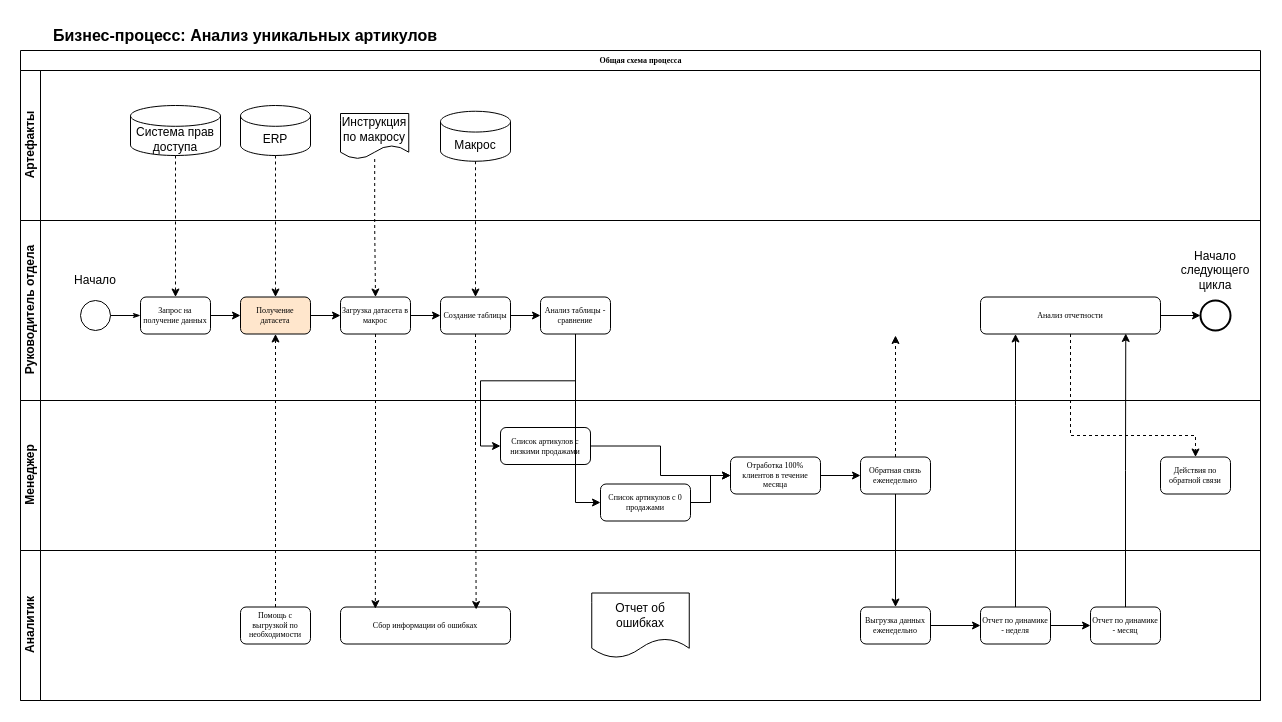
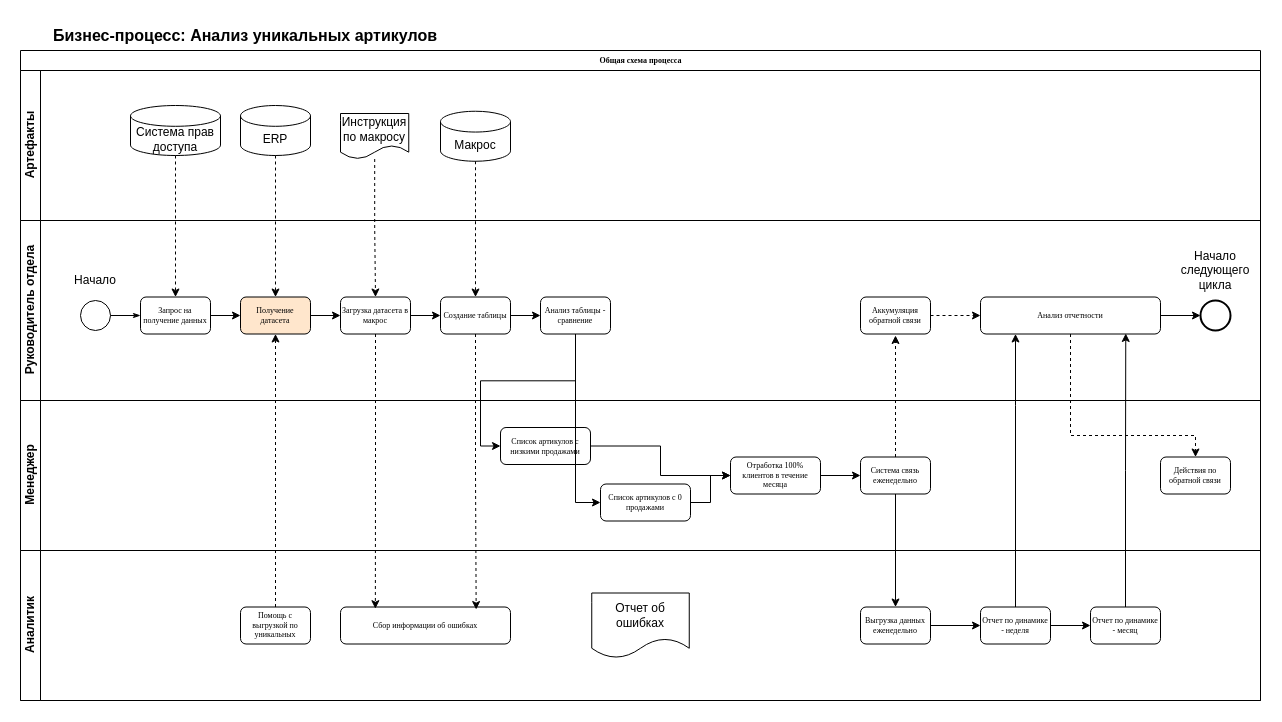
  <mxCell id="0" />
  <mxCell id="1" parent="0" />
  <mxCell id="2" value="Общая схема процесса" style="swimlane;html=1;childLayout=stackLayout;horizontal=1;startSize=20;horizontalStack=0;rounded=0;shadow=0;labelBackgroundColor=none;strokeWidth=1;fontFamily=Verdana;fontSize=8;align=center;" parent="1" vertex="1"><mxGeometry x="20" y="50" width="1240" height="650" as="geometry"><mxRectangle x="180" y="70" width="60" height="20" as="alternateBounds" /></mxGeometry></mxCell>
  <mxCell id="3" value="Артефакты" style="swimlane;html=1;startSize=20;horizontal=0;" parent="2" vertex="1"><mxGeometry y="20" width="1240" height="150" as="geometry"><mxRectangle y="20" width="680" height="30" as="alternateBounds" /></mxGeometry></mxCell>
  <mxCell id="4" value="Система прав доступа" style="shape=cylinder3;whiteSpace=wrap;html=1;boundedLbl=1;backgroundOutline=1;size=10.4;" parent="3" vertex="1"><mxGeometry x="110" y="35" width="90" height="50" as="geometry" /></mxCell>
  <mxCell id="5" value="ERP" style="shape=cylinder3;whiteSpace=wrap;html=1;boundedLbl=1;backgroundOutline=1;size=10.4;" parent="3" vertex="1"><mxGeometry x="220" y="35" width="70" height="50" as="geometry" /></mxCell>
  <mxCell id="6" value="Инструкция по макросу" style="shape=document;whiteSpace=wrap;html=1;boundedLbl=1;" parent="3" vertex="1"><mxGeometry x="320" y="43" width="68.25" height="45.5" as="geometry" /></mxCell>
  <mxCell id="7" value="Макрос" style="shape=cylinder3;whiteSpace=wrap;html=1;boundedLbl=1;backgroundOutline=1;size=10.4;" parent="3" vertex="1"><mxGeometry x="420" y="40.75" width="70" height="50" as="geometry" /></mxCell>
  <mxCell id="8" value="Руководитель отдела" style="swimlane;html=1;startSize=20;horizontal=0;" parent="2" vertex="1"><mxGeometry y="170" width="1240" height="180" as="geometry" /></mxCell>
  <mxCell id="9" value="Создание таблицы" style="rounded=1;whiteSpace=wrap;html=1;shadow=0;labelBackgroundColor=none;strokeWidth=1;fontFamily=Verdana;fontSize=8;align=center;" parent="8" vertex="1"><mxGeometry x="420" y="76.5" width="70" height="37" as="geometry" /></mxCell>
  <mxCell id="10" value="Загрузка датасета в макрос" style="rounded=1;whiteSpace=wrap;html=1;shadow=0;labelBackgroundColor=none;strokeWidth=1;fontFamily=Verdana;fontSize=8;align=center;" parent="8" vertex="1"><mxGeometry x="320" y="76.5" width="70" height="37" as="geometry" /></mxCell>
  <mxCell id="11" value="Получение датасета" style="rounded=1;whiteSpace=wrap;html=1;shadow=0;labelBackgroundColor=none;strokeWidth=1;fontFamily=Verdana;fontSize=8;align=center;fillColor=#ffe6cc;" parent="8" vertex="1"><mxGeometry x="220" y="76.5" width="70" height="37" as="geometry" /></mxCell>
  <mxCell id="12" value="Запрос на получение данных" style="rounded=1;whiteSpace=wrap;html=1;shadow=0;labelBackgroundColor=none;strokeWidth=1;fontFamily=Verdana;fontSize=8;align=center;" parent="8" vertex="1"><mxGeometry x="120" y="76.5" width="70" height="37" as="geometry" /></mxCell>
  <mxCell id="13" value="" style="ellipse;whiteSpace=wrap;html=1;rounded=0;shadow=0;labelBackgroundColor=none;strokeWidth=1;fontFamily=Verdana;fontSize=8;align=center;" parent="8" vertex="1"><mxGeometry x="60" y="80" width="30" height="30" as="geometry" /></mxCell>
  <mxCell id="14" style="edgeStyle=orthogonalEdgeStyle;rounded=0;orthogonalLoop=1;jettySize=auto;html=1;" edge="1" parent="8" source="10" target="9"><mxGeometry relative="1" as="geometry" /></mxCell>
  <mxCell id="15" style="edgeStyle=orthogonalEdgeStyle;rounded=0;orthogonalLoop=1;jettySize=auto;html=1;entryX=0;entryY=0.5;entryDx=0;entryDy=0;" parent="8" source="11" target="10" edge="1"><mxGeometry relative="1" as="geometry" /></mxCell>
  <mxCell id="16" style="edgeStyle=orthogonalEdgeStyle;rounded=0;orthogonalLoop=1;jettySize=auto;html=1;" parent="8" source="12" target="11" edge="1"><mxGeometry relative="1" as="geometry" /></mxCell>
  <mxCell id="17" style="edgeStyle=orthogonalEdgeStyle;rounded=0;html=1;labelBackgroundColor=none;startArrow=none;startFill=0;startSize=5;endArrow=classicThin;endFill=1;endSize=5;jettySize=auto;orthogonalLoop=1;strokeWidth=1;fontFamily=Verdana;fontSize=8" parent="8" source="13" target="12" edge="1"><mxGeometry relative="1" as="geometry" /></mxCell>
  <mxCell id="18" value="Начало" style="text;html=1;align=center;verticalAlign=middle;whiteSpace=wrap;rounded=0;" parent="8" vertex="1"><mxGeometry x="45" y="45" width="60" height="30" as="geometry" /></mxCell>
  <mxCell id="19" value="Анализ таблицы - сравнение" style="rounded=1;whiteSpace=wrap;html=1;shadow=0;labelBackgroundColor=none;strokeWidth=1;fontFamily=Verdana;fontSize=8;align=center;" parent="8" vertex="1"><mxGeometry x="520" y="76.5" width="70" height="37" as="geometry" /></mxCell>
  <mxCell id="20" style="edgeStyle=orthogonalEdgeStyle;rounded=0;orthogonalLoop=1;jettySize=auto;html=1;entryX=0;entryY=0.5;entryDx=0;entryDy=0;" edge="1" parent="8" source="9" target="19"><mxGeometry relative="1" as="geometry" /></mxCell>
+ <mxCell id="21" style="edgeStyle=orthogonalEdgeStyle;rounded=0;orthogonalLoop=1;jettySize=auto;html=1;entryX=0;entryY=0.5;entryDx=0;entryDy=0;dashed=1;" edge="1" parent="8" source="22" target="24"><mxGeometry relative="1" as="geometry" /></mxCell>
+ <mxCell id="22" value="Аккумуляция обратной связи" style="rounded=1;whiteSpace=wrap;html=1;shadow=0;labelBackgroundColor=none;strokeWidth=1;fontFamily=Verdana;fontSize=8;align=center;" vertex="1" parent="8"><mxGeometry x="840" y="76.5" width="70" height="37" as="geometry" /></mxCell>
  <mxCell id="23" style="edgeStyle=orthogonalEdgeStyle;rounded=0;orthogonalLoop=1;jettySize=auto;html=1;entryX=0;entryY=0.5;entryDx=0;entryDy=0;" edge="1" parent="8" source="24" target="25"><mxGeometry relative="1" as="geometry" /></mxCell>
  <mxCell id="24" value="Анализ отчетности" style="rounded=1;whiteSpace=wrap;html=1;shadow=0;labelBackgroundColor=none;strokeWidth=1;fontFamily=Verdana;fontSize=8;align=center;" vertex="1" parent="8"><mxGeometry x="960" y="76.5" width="180" height="37" as="geometry" /></mxCell>
  <mxCell id="25" value="" style="ellipse;whiteSpace=wrap;html=1;rounded=0;shadow=0;labelBackgroundColor=none;strokeWidth=2;fontFamily=Verdana;fontSize=8;align=center;" parent="8" vertex="1"><mxGeometry x="1180" y="80" width="30" height="30" as="geometry" /></mxCell>
  <mxCell id="26" value="Начало следующего цикла" style="text;html=1;align=center;verticalAlign=middle;whiteSpace=wrap;rounded=0;" vertex="1" parent="8"><mxGeometry x="1165" y="35" width="60" height="30" as="geometry" /></mxCell>
  <mxCell id="27" style="edgeStyle=orthogonalEdgeStyle;rounded=0;orthogonalLoop=1;jettySize=auto;html=1;entryX=0.5;entryY=0;entryDx=0;entryDy=0;dashed=1;" edge="1" parent="2" source="7" target="9"><mxGeometry relative="1" as="geometry" /></mxCell>
  <mxCell id="28" style="edgeStyle=orthogonalEdgeStyle;rounded=0;orthogonalLoop=1;jettySize=auto;html=1;entryX=0.5;entryY=0;entryDx=0;entryDy=0;dashed=1;" parent="2" source="6" target="10" edge="1"><mxGeometry relative="1" as="geometry" /></mxCell>
  <mxCell id="29" style="edgeStyle=orthogonalEdgeStyle;rounded=0;orthogonalLoop=1;jettySize=auto;html=1;entryX=0.5;entryY=0;entryDx=0;entryDy=0;dashed=1;" parent="2" source="5" target="11" edge="1"><mxGeometry relative="1" as="geometry" /></mxCell>
  <mxCell id="30" style="edgeStyle=orthogonalEdgeStyle;rounded=0;orthogonalLoop=1;jettySize=auto;html=1;entryX=0.5;entryY=0;entryDx=0;entryDy=0;dashed=1;" parent="2" source="4" target="12" edge="1"><mxGeometry relative="1" as="geometry" /></mxCell>
  <mxCell id="31" value="Менеджер" style="swimlane;html=1;startSize=20;horizontal=0;" parent="2" vertex="1"><mxGeometry y="350" width="1240" height="150" as="geometry" /></mxCell>
  <mxCell id="32" style="edgeStyle=orthogonalEdgeStyle;rounded=0;orthogonalLoop=1;jettySize=auto;html=1;" edge="1" parent="31" source="33" target="37"><mxGeometry relative="1" as="geometry" /></mxCell>
  <mxCell id="33" value="Список артикулов с низкими продажами" style="rounded=1;whiteSpace=wrap;html=1;shadow=0;labelBackgroundColor=none;strokeWidth=1;fontFamily=Verdana;fontSize=8;align=center;" vertex="1" parent="31"><mxGeometry x="480" y="27" width="90" height="37" as="geometry" /></mxCell>
  <mxCell id="34" style="edgeStyle=orthogonalEdgeStyle;rounded=0;orthogonalLoop=1;jettySize=auto;html=1;entryX=0;entryY=0.5;entryDx=0;entryDy=0;" edge="1" parent="31" source="35" target="37"><mxGeometry relative="1" as="geometry" /></mxCell>
  <mxCell id="35" value="Список артикулов с 0 продажами" style="rounded=1;whiteSpace=wrap;html=1;shadow=0;labelBackgroundColor=none;strokeWidth=1;fontFamily=Verdana;fontSize=8;align=center;" vertex="1" parent="31"><mxGeometry x="580" y="83.5" width="90" height="37" as="geometry" /></mxCell>
  <mxCell id="36" style="edgeStyle=orthogonalEdgeStyle;rounded=0;orthogonalLoop=1;jettySize=auto;html=1;" edge="1" parent="31" source="37" target="39"><mxGeometry relative="1" as="geometry" /></mxCell>
  <mxCell id="37" value="Отработка 100% клиентов в течение месяца" style="rounded=1;whiteSpace=wrap;html=1;shadow=0;labelBackgroundColor=none;strokeWidth=1;fontFamily=Verdana;fontSize=8;align=center;" vertex="1" parent="31"><mxGeometry x="710" y="56.5" width="90" height="37" as="geometry" /></mxCell>
  <mxCell id="38" style="edgeStyle=orthogonalEdgeStyle;rounded=0;orthogonalLoop=1;jettySize=auto;html=1;dashed=1;" edge="1" parent="31" source="39"><mxGeometry relative="1" as="geometry"><mxPoint x="875" y="-65" as="targetPoint" /></mxGeometry></mxCell>
- <mxCell id="39" value="Обратная связь еженедельно" style="rounded=1;whiteSpace=wrap;html=1;shadow=0;labelBackgroundColor=none;strokeWidth=1;fontFamily=Verdana;fontSize=8;align=center;" vertex="1" parent="31"><mxGeometry x="840" y="56.5" width="70" height="37" as="geometry" /></mxCell>
+ <mxCell id="39" value="Система связь еженедельно" style="rounded=1;whiteSpace=wrap;html=1;shadow=0;labelBackgroundColor=none;strokeWidth=1;fontFamily=Verdana;fontSize=8;align=center;" vertex="1" parent="31"><mxGeometry x="840" y="56.5" width="70" height="37" as="geometry" /></mxCell>
  <mxCell id="40" value="Действия по обратной связи" style="rounded=1;whiteSpace=wrap;html=1;shadow=0;labelBackgroundColor=none;strokeWidth=1;fontFamily=Verdana;fontSize=8;align=center;" vertex="1" parent="31"><mxGeometry x="1140" y="56.5" width="70" height="37" as="geometry" /></mxCell>
  <mxCell id="41" value="Аналитик" style="swimlane;html=1;startSize=20;horizontal=0;" vertex="1" parent="2"><mxGeometry y="500" width="1240" height="150" as="geometry" /></mxCell>
- <mxCell id="42" value="Помощь с выгрузкой по необходимости" style="rounded=1;whiteSpace=wrap;html=1;shadow=0;labelBackgroundColor=none;strokeWidth=1;fontFamily=Verdana;fontSize=8;align=center;" parent="41" vertex="1"><mxGeometry x="220" y="56.5" width="70" height="37" as="geometry" /></mxCell>
+ <mxCell id="42" value="Помощь с выгрузкой по уникальных" style="rounded=1;whiteSpace=wrap;html=1;shadow=0;labelBackgroundColor=none;strokeWidth=1;fontFamily=Verdana;fontSize=8;align=center;" parent="41" vertex="1"><mxGeometry x="220" y="56.5" width="70" height="37" as="geometry" /></mxCell>
  <mxCell id="43" style="edgeStyle=orthogonalEdgeStyle;rounded=0;orthogonalLoop=1;jettySize=auto;html=1;entryX=0;entryY=0.5;entryDx=0;entryDy=0;" edge="1" parent="41" source="44" target="46"><mxGeometry relative="1" as="geometry" /></mxCell>
  <mxCell id="44" value="Выгрузка данных еженедельно" style="rounded=1;whiteSpace=wrap;html=1;shadow=0;labelBackgroundColor=none;strokeWidth=1;fontFamily=Verdana;fontSize=8;align=center;" vertex="1" parent="41"><mxGeometry x="840" y="56.5" width="70" height="37" as="geometry" /></mxCell>
  <mxCell id="45" style="edgeStyle=orthogonalEdgeStyle;rounded=0;orthogonalLoop=1;jettySize=auto;html=1;" edge="1" parent="41" source="46" target="48"><mxGeometry relative="1" as="geometry" /></mxCell>
  <mxCell id="46" value="Отчет по динамике - неделя" style="rounded=1;whiteSpace=wrap;html=1;shadow=0;labelBackgroundColor=none;strokeWidth=1;fontFamily=Verdana;fontSize=8;align=center;" vertex="1" parent="41"><mxGeometry x="960" y="56.5" width="70" height="37" as="geometry" /></mxCell>
  <mxCell id="47" value="Сбор информации об ошибках" style="rounded=1;whiteSpace=wrap;html=1;shadow=0;labelBackgroundColor=none;strokeWidth=1;fontFamily=Verdana;fontSize=8;align=center;" vertex="1" parent="41"><mxGeometry x="320" y="56.5" width="170" height="37" as="geometry" /></mxCell>
  <mxCell id="48" value="Отчет по динамике - месяц" style="rounded=1;whiteSpace=wrap;html=1;shadow=0;labelBackgroundColor=none;strokeWidth=1;fontFamily=Verdana;fontSize=8;align=center;" vertex="1" parent="41"><mxGeometry x="1070" y="56.5" width="70" height="37" as="geometry" /></mxCell>
  <mxCell id="49" value="Отчет об ошибках" style="shape=document;whiteSpace=wrap;html=1;boundedLbl=1;" vertex="1" parent="41"><mxGeometry x="571.25" y="42.5" width="97.5" height="65" as="geometry" /></mxCell>
  <mxCell id="50" style="edgeStyle=orthogonalEdgeStyle;rounded=0;orthogonalLoop=1;jettySize=auto;html=1;entryX=0;entryY=0.5;entryDx=0;entryDy=0;" edge="1" parent="2" source="19" target="33"><mxGeometry relative="1" as="geometry" /></mxCell>
  <mxCell id="51" style="edgeStyle=orthogonalEdgeStyle;rounded=0;orthogonalLoop=1;jettySize=auto;html=1;entryX=0;entryY=0.5;entryDx=0;entryDy=0;" edge="1" parent="2" source="19" target="35"><mxGeometry relative="1" as="geometry" /></mxCell>
  <mxCell id="52" style="edgeStyle=orthogonalEdgeStyle;rounded=0;orthogonalLoop=1;jettySize=auto;html=1;entryX=0.5;entryY=0;entryDx=0;entryDy=0;" edge="1" parent="2" source="39" target="44"><mxGeometry relative="1" as="geometry" /></mxCell>
  <mxCell id="53" style="edgeStyle=orthogonalEdgeStyle;rounded=0;orthogonalLoop=1;jettySize=auto;html=1;" edge="1" parent="2" source="46" target="24"><mxGeometry relative="1" as="geometry"><Array as="points"><mxPoint x="995" y="355" /><mxPoint x="995" y="355" /></Array></mxGeometry></mxCell>
  <mxCell id="54" style="edgeStyle=orthogonalEdgeStyle;rounded=0;orthogonalLoop=1;jettySize=auto;html=1;entryX=0.5;entryY=1;entryDx=0;entryDy=0;dashed=1;" edge="1" parent="2" source="42" target="11"><mxGeometry relative="1" as="geometry" /></mxCell>
  <mxCell id="55" style="edgeStyle=orthogonalEdgeStyle;rounded=0;orthogonalLoop=1;jettySize=auto;html=1;entryX=0.205;entryY=0.046;entryDx=0;entryDy=0;entryPerimeter=0;dashed=1;" edge="1" parent="2" source="10" target="47"><mxGeometry relative="1" as="geometry" /></mxCell>
  <mxCell id="56" style="edgeStyle=orthogonalEdgeStyle;rounded=0;orthogonalLoop=1;jettySize=auto;html=1;entryX=0.798;entryY=0.068;entryDx=0;entryDy=0;entryPerimeter=0;dashed=1;" edge="1" parent="2" source="9" target="47"><mxGeometry relative="1" as="geometry" /></mxCell>
  <mxCell id="57" style="edgeStyle=orthogonalEdgeStyle;rounded=0;orthogonalLoop=1;jettySize=auto;html=1;entryX=0.807;entryY=0.986;entryDx=0;entryDy=0;entryPerimeter=0;" edge="1" parent="2" source="48" target="24"><mxGeometry relative="1" as="geometry" /></mxCell>
  <mxCell id="58" style="edgeStyle=orthogonalEdgeStyle;rounded=0;orthogonalLoop=1;jettySize=auto;html=1;entryX=0.5;entryY=0;entryDx=0;entryDy=0;dashed=1;" edge="1" parent="2" source="24" target="40"><mxGeometry relative="1" as="geometry"><Array as="points"><mxPoint x="1050" y="385" /><mxPoint x="1175" y="385" /></Array></mxGeometry></mxCell>
  <mxCell id="59" value="&lt;font style=&quot;font-size: 16px;&quot;&gt;&lt;b&gt;Бизнес-процесс: Анализ уникальных артикулов&lt;/b&gt;&lt;/font&gt;" style="text;html=1;align=center;verticalAlign=middle;whiteSpace=wrap;rounded=0;" parent="1" vertex="1"><mxGeometry x="20" y="20" width="450" height="30" as="geometry" /></mxCell>
